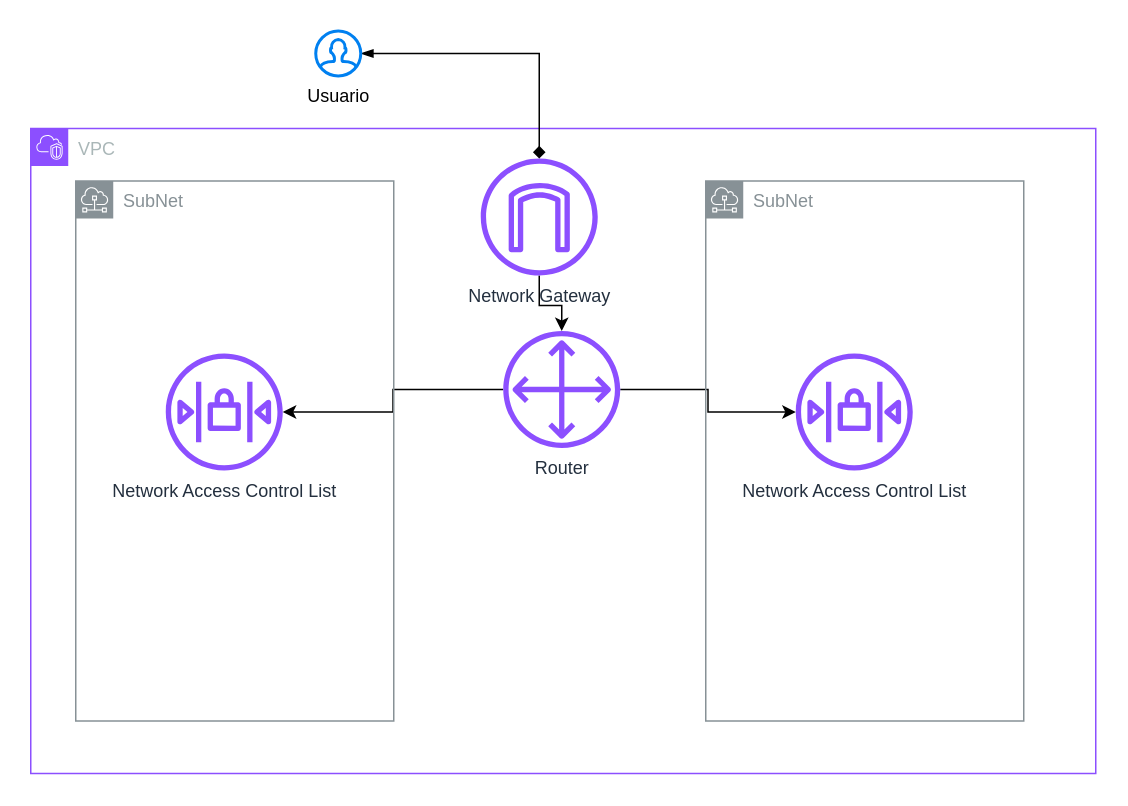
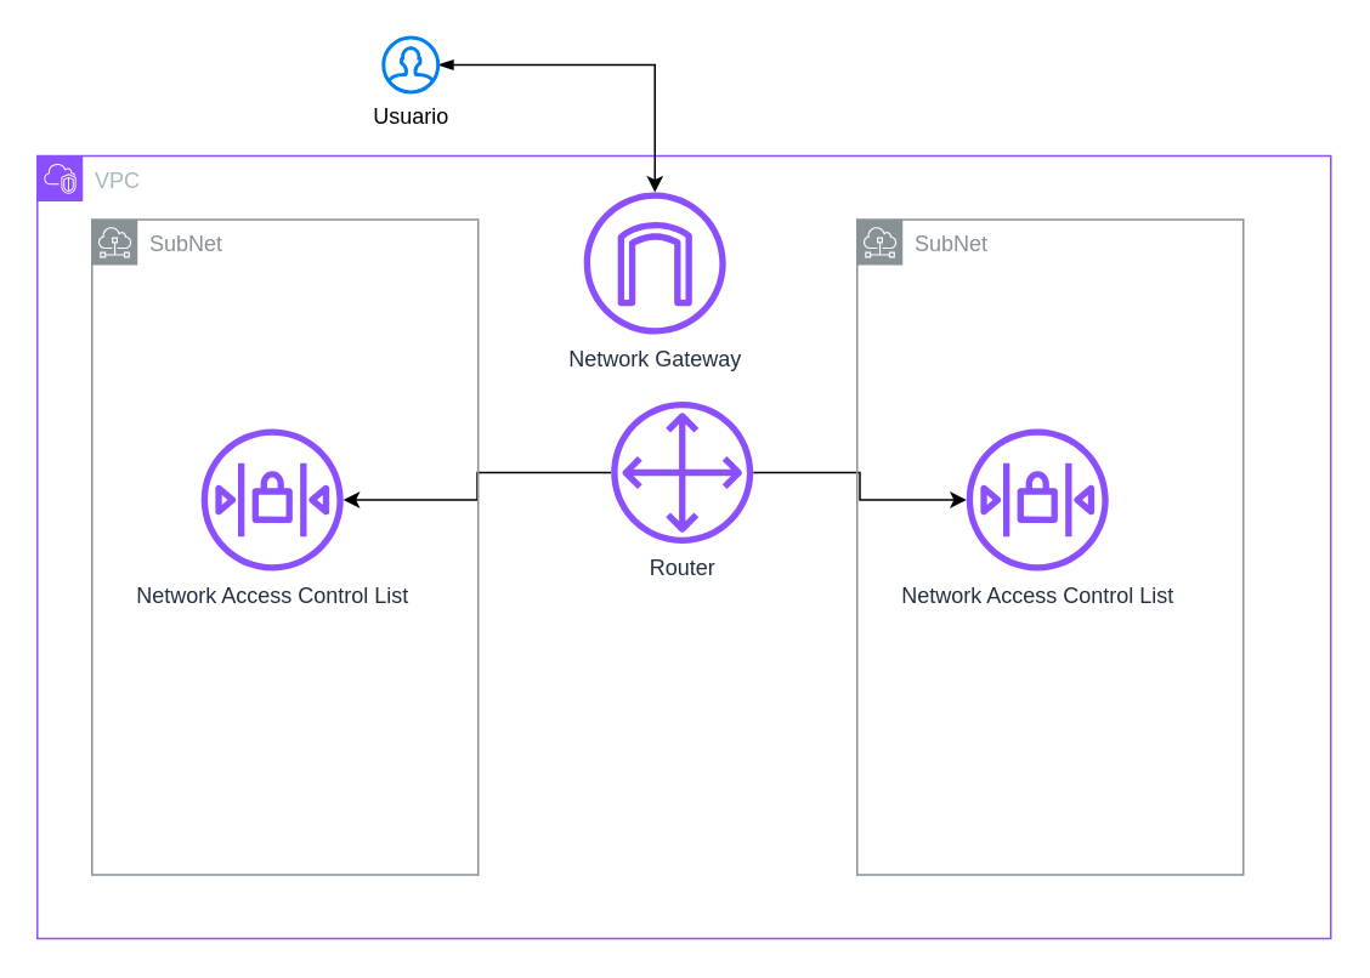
  <mxCell id="0" />
  <mxCell id="1" parent="0" />
  <mxCell id="2" value="VPC" style="points=[[0,0],[0.25,0],[0.5,0],[0.75,0],[1,0],[1,0.25],[1,0.5],[1,0.75],[1,1],[0.75,1],[0.5,1],[0.25,1],[0,1],[0,0.75],[0,0.5],[0,0.25]];outlineConnect=0;gradientColor=none;html=1;whiteSpace=wrap;fontSize=12;fontStyle=0;container=1;pointerEvents=0;collapsible=0;recursiveResize=0;shape=mxgraph.aws4.group;grIcon=mxgraph.aws4.group_vpc2;strokeColor=#8C4FFF;fillColor=none;verticalAlign=top;align=left;spacingLeft=30;fontColor=#AAB7B8;dashed=0;" vertex="1" parent="1"><mxGeometry x="20" y="85" width="710" height="430" as="geometry" /></mxCell>
- <mxCell id="3" style="edgeStyle=orthogonalEdgeStyle;rounded=0;orthogonalLoop=1;jettySize=auto;html=1;" edge="1" parent="2" source="4" target="9"><mxGeometry relative="1" as="geometry" /></mxCell>
  <mxCell id="4" value="Network Gateway" style="sketch=0;outlineConnect=0;fontColor=#232F3E;gradientColor=none;fillColor=#8C4FFF;strokeColor=none;dashed=0;verticalLabelPosition=bottom;verticalAlign=top;align=center;html=1;fontSize=12;fontStyle=0;aspect=fixed;pointerEvents=1;shape=mxgraph.aws4.internet_gateway;" vertex="1" parent="2"><mxGeometry x="300" y="20" width="78" height="78" as="geometry" /></mxCell>
  <mxCell id="5" value="Network Access Control List" style="sketch=0;outlineConnect=0;fontColor=#232F3E;gradientColor=none;fillColor=#8C4FFF;strokeColor=none;dashed=0;verticalLabelPosition=bottom;verticalAlign=top;align=center;html=1;fontSize=12;fontStyle=0;aspect=fixed;pointerEvents=1;shape=mxgraph.aws4.network_access_control_list;" vertex="1" parent="2"><mxGeometry x="90" y="150" width="78" height="78" as="geometry" /></mxCell>
  <mxCell id="6" value="Network Access Control List" style="sketch=0;outlineConnect=0;fontColor=#232F3E;gradientColor=none;fillColor=#8C4FFF;strokeColor=none;dashed=0;verticalLabelPosition=bottom;verticalAlign=top;align=center;html=1;fontSize=12;fontStyle=0;aspect=fixed;pointerEvents=1;shape=mxgraph.aws4.network_access_control_list;" vertex="1" parent="2"><mxGeometry x="510" y="150" width="78" height="78" as="geometry" /></mxCell>
  <mxCell id="7" style="edgeStyle=orthogonalEdgeStyle;rounded=0;orthogonalLoop=1;jettySize=auto;html=1;" edge="1" parent="2" source="9" target="6"><mxGeometry relative="1" as="geometry" /></mxCell>
  <mxCell id="8" style="edgeStyle=orthogonalEdgeStyle;rounded=0;orthogonalLoop=1;jettySize=auto;html=1;" edge="1" parent="2" source="9" target="5"><mxGeometry relative="1" as="geometry" /></mxCell>
  <mxCell id="9" value="Router" style="sketch=0;outlineConnect=0;fontColor=#232F3E;gradientColor=none;fillColor=#8C4FFF;strokeColor=none;dashed=0;verticalLabelPosition=bottom;verticalAlign=top;align=center;html=1;fontSize=12;fontStyle=0;aspect=fixed;pointerEvents=1;shape=mxgraph.aws4.customer_gateway;" vertex="1" parent="2"><mxGeometry x="315" y="135" width="78" height="78" as="geometry" /></mxCell>
  <mxCell id="10" value="SubNet" style="sketch=0;outlineConnect=0;gradientColor=none;html=1;whiteSpace=wrap;fontSize=12;fontStyle=0;shape=mxgraph.aws4.group;grIcon=mxgraph.aws4.group_subnet;strokeColor=#879196;fillColor=none;verticalAlign=top;align=left;spacingLeft=30;fontColor=#879196;dashed=0;" vertex="1" parent="2"><mxGeometry x="30" y="35" width="212" height="360" as="geometry" /></mxCell>
  <mxCell id="11" value="SubNet" style="sketch=0;outlineConnect=0;gradientColor=none;html=1;whiteSpace=wrap;fontSize=12;fontStyle=0;shape=mxgraph.aws4.group;grIcon=mxgraph.aws4.group_subnet;strokeColor=#879196;fillColor=none;verticalAlign=top;align=left;spacingLeft=30;fontColor=#879196;dashed=0;" vertex="1" parent="2"><mxGeometry x="450" y="35" width="212" height="360" as="geometry" /></mxCell>
- <mxCell id="12" style="edgeStyle=orthogonalEdgeStyle;rounded=0;orthogonalLoop=1;jettySize=auto;html=1;startArrow=blockThin;startFill=1;endArrow=diamond;" edge="1" parent="1" source="13" target="4"><mxGeometry relative="1" as="geometry" /></mxCell>
+ <mxCell id="12" style="edgeStyle=orthogonalEdgeStyle;rounded=0;orthogonalLoop=1;jettySize=auto;html=1;startArrow=blockThin;startFill=1;" edge="1" parent="1" source="13" target="4"><mxGeometry relative="1" as="geometry" /></mxCell>
  <mxCell id="13" value="Usuario" style="html=1;verticalLabelPosition=bottom;align=center;labelBackgroundColor=#ffffff;verticalAlign=top;strokeWidth=2;strokeColor=#0080F0;shadow=0;dashed=0;shape=mxgraph.ios7.icons.user;" vertex="1" parent="1"><mxGeometry x="210" y="20" width="30" height="30" as="geometry" /></mxCell>
